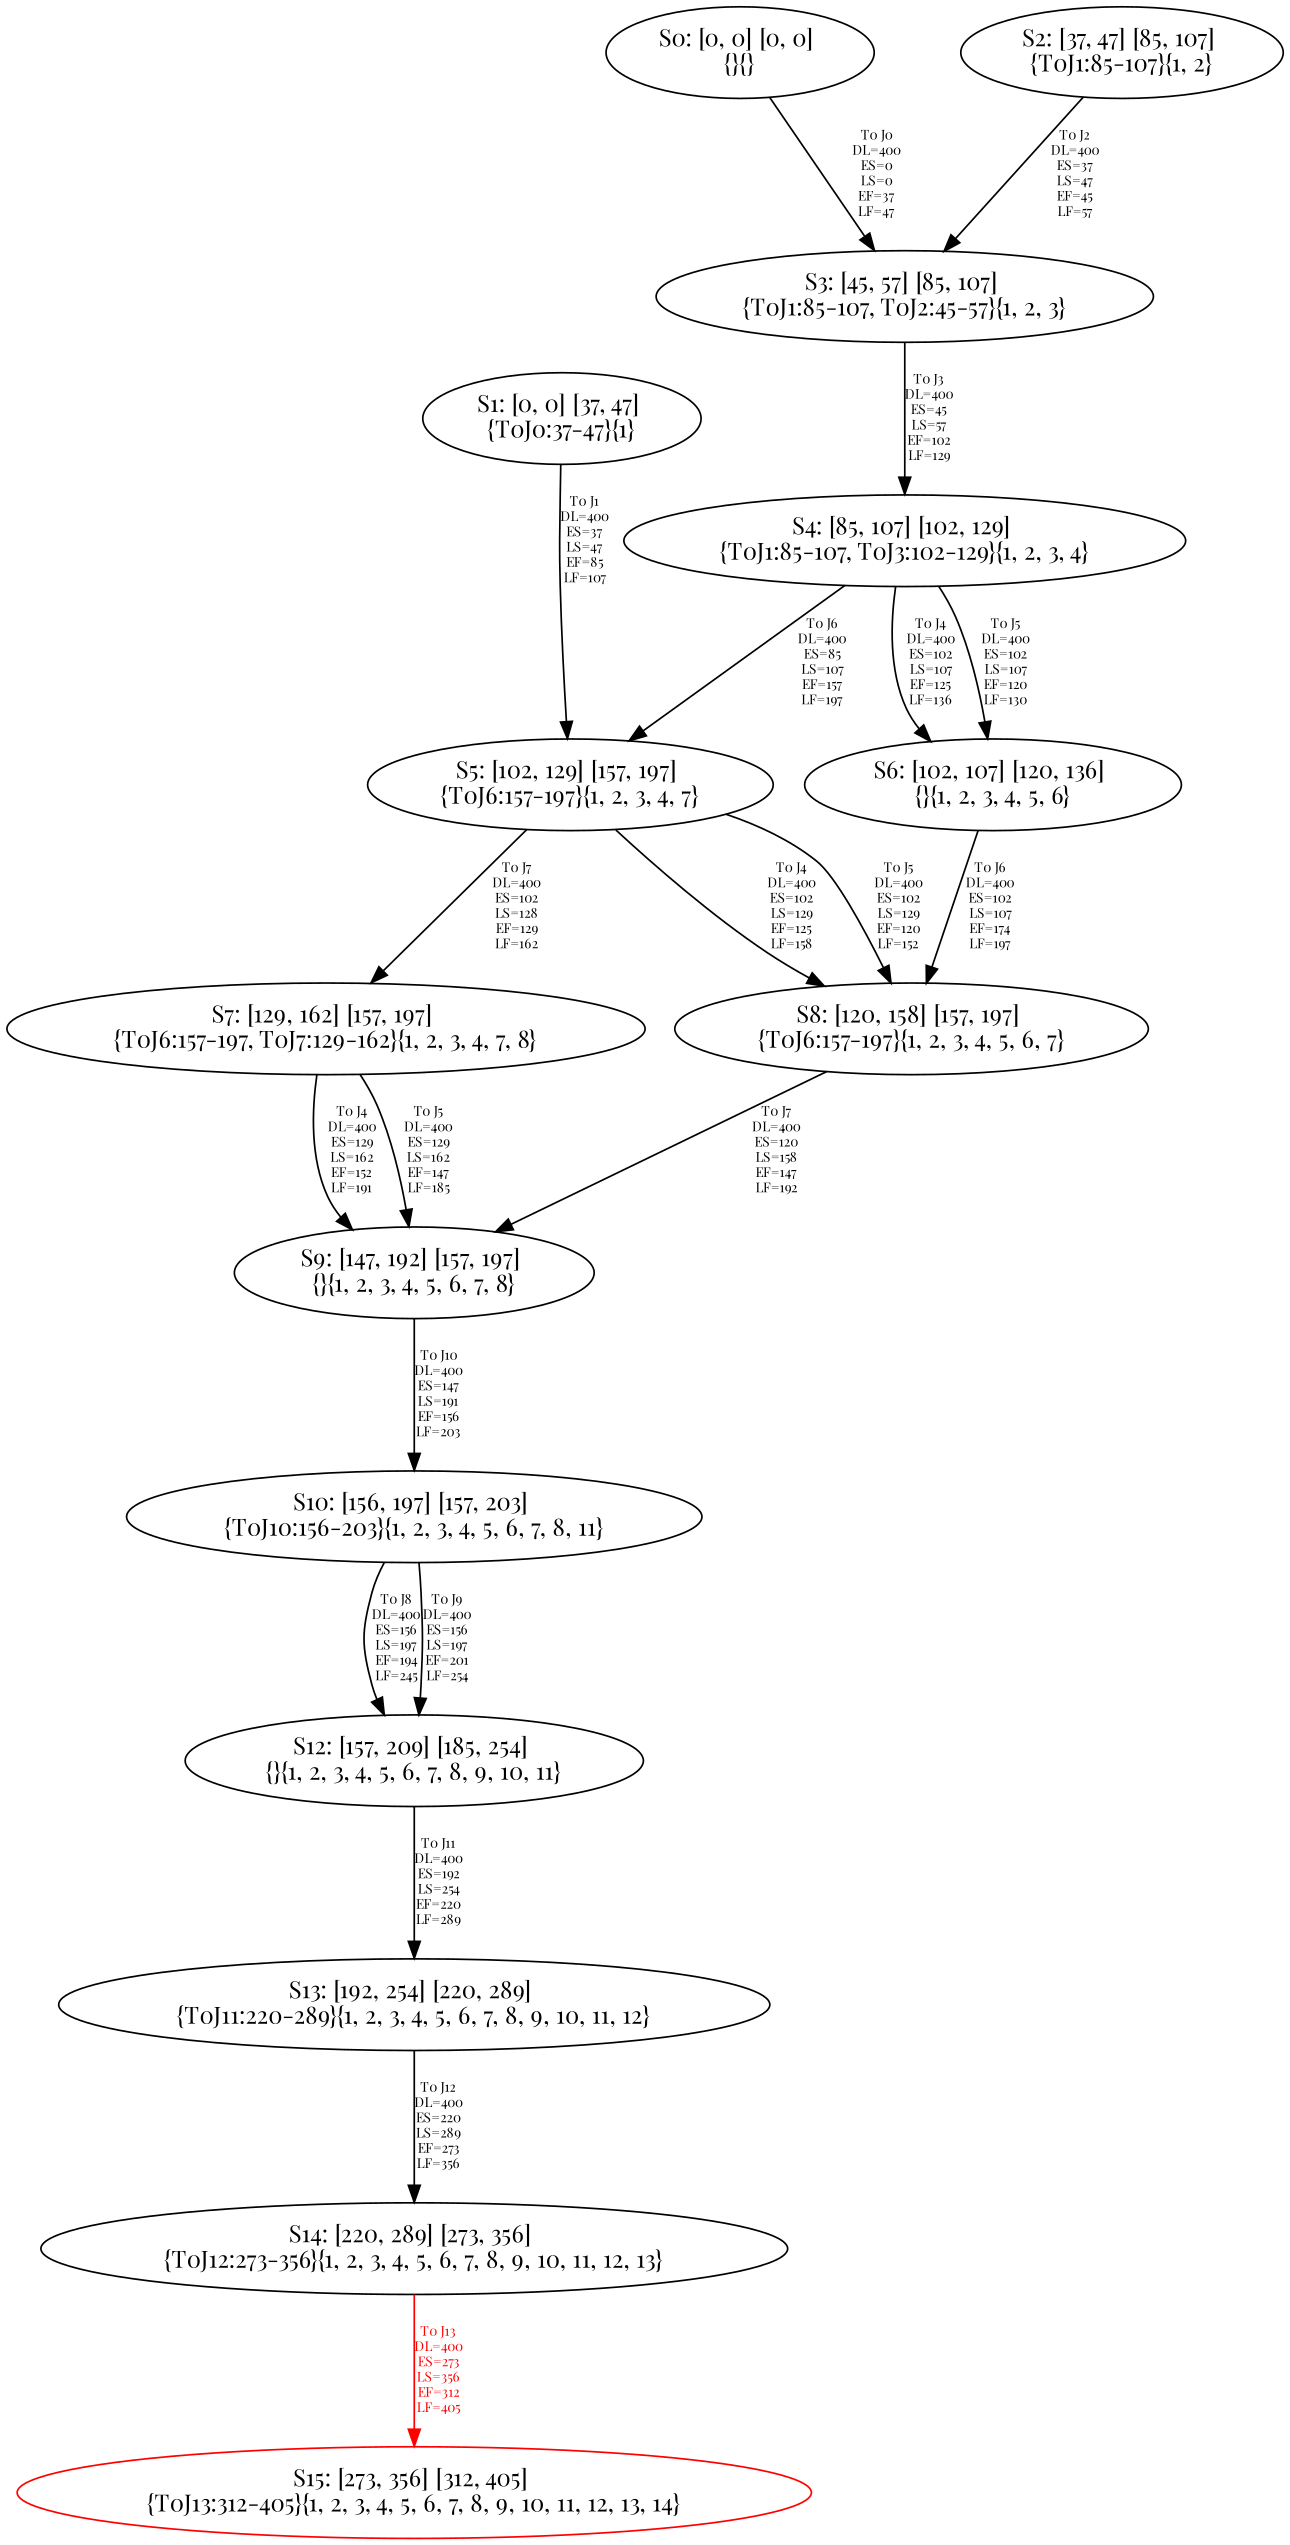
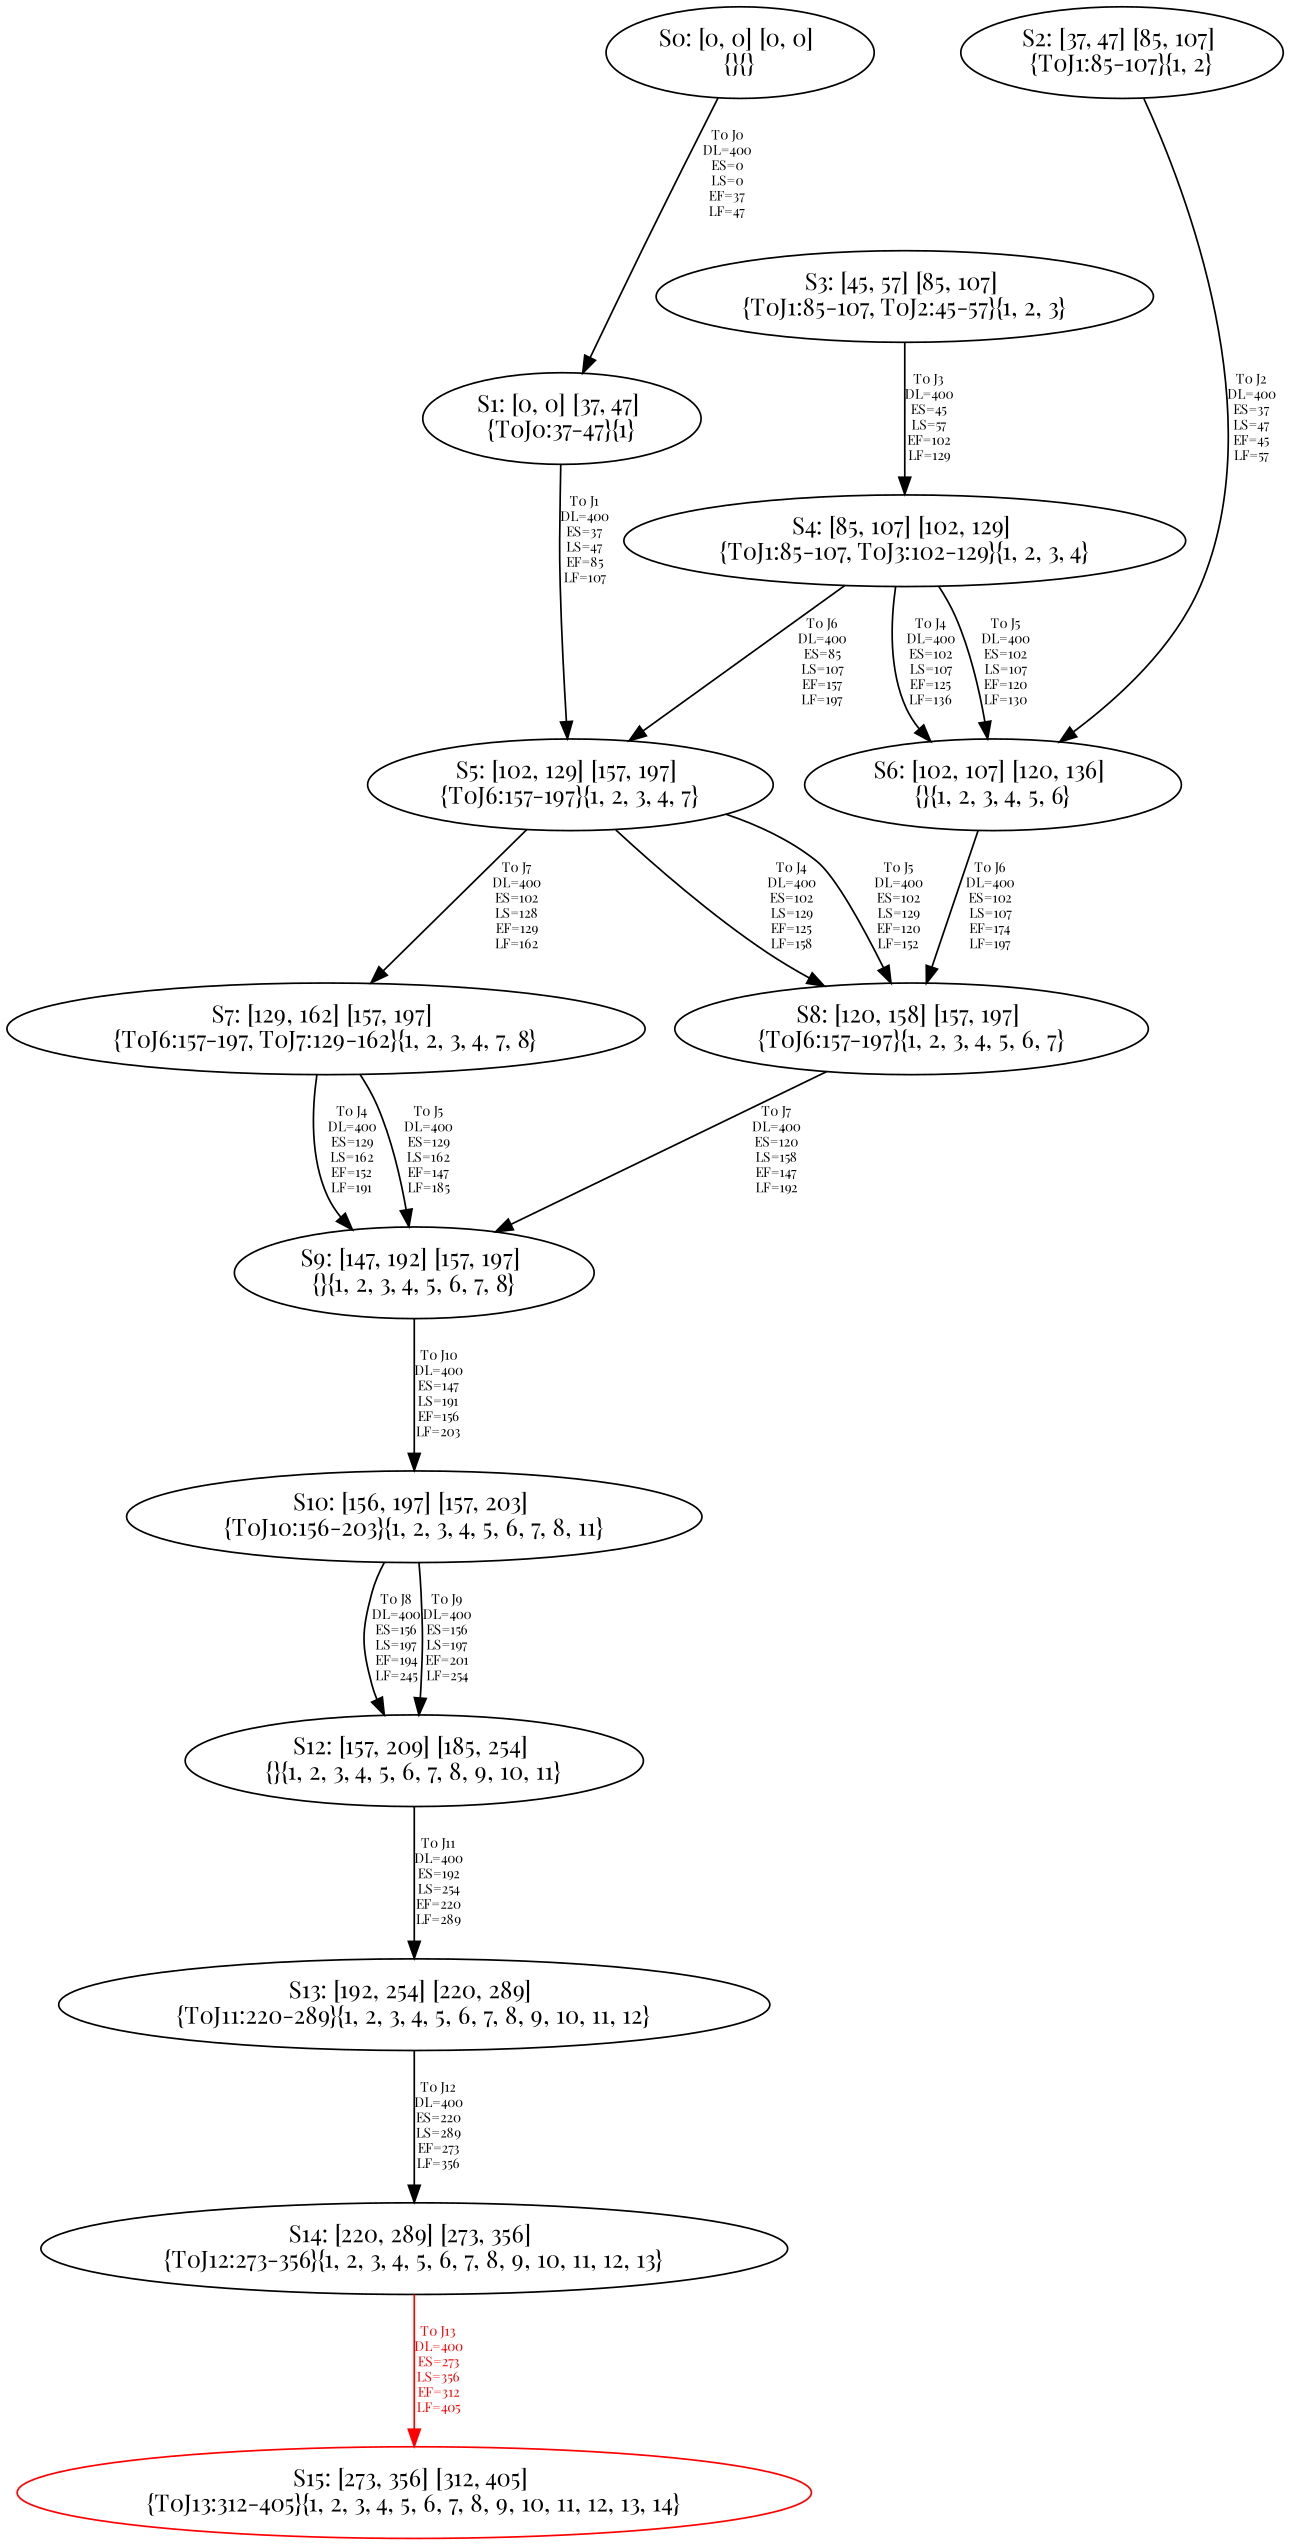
  digraph {
    fontname="Playfair Display"
    node [fontname="Playfair Display"]
    edge [fontname="Playfair Display" fontsize=8]
    n1 [label="S0: [0, 0] [0, 0] \n{}{}"]
    n2 [label="S1: [0, 0] [37, 47] \n{T0J0:37-47}{1}"]
    n3 [label="S5: [102, 129] [157, 197] \n{T0J6:157-197}{1, 2, 3, 4, 7}"]
    n4 [label="S2: [37, 47] [85, 107] \n{T0J1:85-107}{1, 2}"]
    n5 [label="S3: [45, 57] [85, 107] \n{T0J1:85-107, T0J2:45-57}{1, 2, 3}"]
    n6 [label="S4: [85, 107] [102, 129] \n{T0J1:85-107, T0J3:102-129}{1, 2, 3, 4}"]
    n7 [label="S6: [102, 107] [120, 136] \n{}{1, 2, 3, 4, 5, 6}"]
    n8 [label="S7: [129, 162] [157, 197] \n{T0J6:157-197, T0J7:129-162}{1, 2, 3, 4, 7, 8}"]
    n9 [label="S8: [120, 158] [157, 197] \n{T0J6:157-197}{1, 2, 3, 4, 5, 6, 7}"]
    n10 [label="S9: [147, 192] [157, 197] \n{}{1, 2, 3, 4, 5, 6, 7, 8}"]
    n11 [label="S10: [156, 197] [157, 203] \n{T0J10:156-203}{1, 2, 3, 4, 5, 6, 7, 8, 11}"]
    n12 [label="S12: [157, 209] [185, 254] \n{}{1, 2, 3, 4, 5, 6, 7, 8, 9, 10, 11}"]
    n13 [label="S13: [192, 254] [220, 289] \n{T0J11:220-289}{1, 2, 3, 4, 5, 6, 7, 8, 9, 10, 11, 12}"]
    n14 [label="S14: [220, 289] [273, 356] \n{T0J12:273-356}{1, 2, 3, 4, 5, 6, 7, 8, 9, 10, 11, 12, 13}"]
    n15 [color=Red label="S15: [273, 356] [312, 405] \n{T0J13:312-405}{1, 2, 3, 4, 5, 6, 7, 8, 9, 10, 11, 12, 13, 14}"]
-   n1 -> n5 [label="T0 J0\nDL=400\nES=0\nLS=0\nEF=37\nLF=47"]
+   n1 -> n2 [label="T0 J0\nDL=400\nES=0\nLS=0\nEF=37\nLF=47"]
    n2 -> n3 [label="T0 J1\nDL=400\nES=37\nLS=47\nEF=85\nLF=107"]
    n3 -> n8 [label="T0 J7\nDL=400\nES=102\nLS=128\nEF=129\nLF=162"]
    n3 -> n9 [label="T0 J4\nDL=400\nES=102\nLS=129\nEF=125\nLF=158"]
    n3 -> n9 [label="T0 J5\nDL=400\nES=102\nLS=129\nEF=120\nLF=152"]
-   n4 -> n5 [label="T0 J2\nDL=400\nES=37\nLS=47\nEF=45\nLF=57"]
+   n4 -> n7 [label="T0 J2\nDL=400\nES=37\nLS=47\nEF=45\nLF=57"]
    n5 -> n6 [label="T0 J3\nDL=400\nES=45\nLS=57\nEF=102\nLF=129"]
    n6 -> n3 [label="T0 J6\nDL=400\nES=85\nLS=107\nEF=157\nLF=197"]
    n6 -> n7 [label="T0 J4\nDL=400\nES=102\nLS=107\nEF=125\nLF=136"]
    n6 -> n7 [label="T0 J5\nDL=400\nES=102\nLS=107\nEF=120\nLF=130"]
    n7 -> n9 [label="T0 J6\nDL=400\nES=102\nLS=107\nEF=174\nLF=197"]
    n8 -> n10 [label="T0 J4\nDL=400\nES=129\nLS=162\nEF=152\nLF=191"]
    n8 -> n10 [label="T0 J5\nDL=400\nES=129\nLS=162\nEF=147\nLF=185"]
    n9 -> n10 [label="T0 J7\nDL=400\nES=120\nLS=158\nEF=147\nLF=192"]
    n10 -> n11 [label="T0 J10\nDL=400\nES=147\nLS=191\nEF=156\nLF=203"]
    n11 -> n12 [label="T0 J8\nDL=400\nES=156\nLS=197\nEF=194\nLF=245"]
    n11 -> n12 [label="T0 J9\nDL=400\nES=156\nLS=197\nEF=201\nLF=254"]
    n12 -> n13 [label="T0 J11\nDL=400\nES=192\nLS=254\nEF=220\nLF=289"]
    n13 -> n14 [label="T0 J12\nDL=400\nES=220\nLS=289\nEF=273\nLF=356"]
    n14 -> n15 [color=Red fontcolor=Red label="T0 J13\nDL=400\nES=273\nLS=356\nEF=312\nLF=405"]
  }
